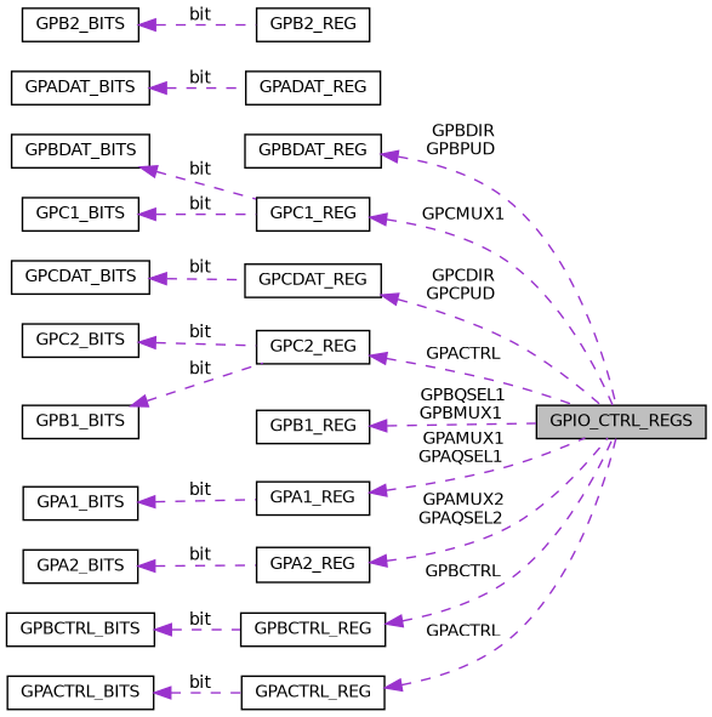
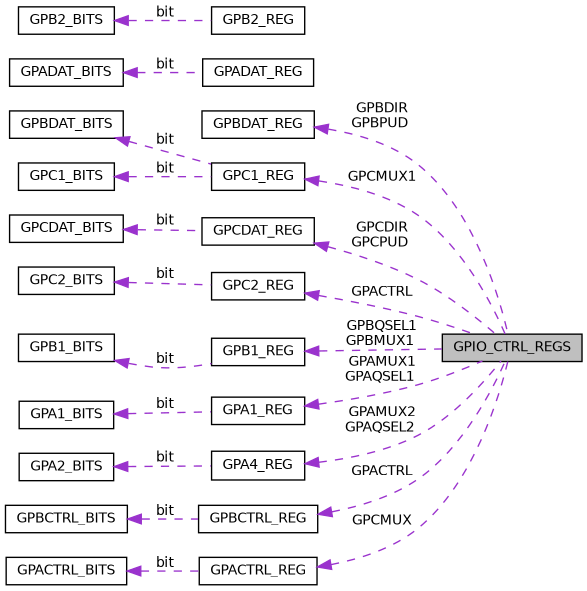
  digraph {
    rankdir=LR
    node [color=black fillcolor=white fontname=Helvetica fontsize=10 shape=record style=filled]
    edge [color=darkorchid3 dir=back fontname=Helvetica fontsize=10 labelfontname=Helvetica labelfontsize=10 style=dashed]
    n1 [fillcolor=grey75 fontcolor=black height=0.2 label=GPIO_CTRL_REGS width=0.4]
    n2 [height=0.2 label=GPBDAT_REG width=0.4]
    n3 [height=0.2 label=GPBDAT_BITS width=0.4]
    n4 [height=0.2 label=GPC1_REG width=0.4]
    n5 [height=0.2 label=GPCDAT_REG width=0.4]
    n6 [height=0.2 label=GPCDAT_BITS width=0.4]
    n7 [height=0.2 label=GPC1_BITS width=0.4]
    n8 [height=0.2 label=GPADAT_REG width=0.4]
    n9 [height=0.2 label=GPADAT_BITS width=0.4]
    n10 [height=0.2 label=GPC2_REG width=0.4]
    n11 [height=0.2 label=GPC2_BITS width=0.4]
    n12 [height=0.2 label=GPB1_REG width=0.4]
    n13 [height=0.2 label=GPB1_BITS width=0.4]
    n14 [height=0.2 label=GPB2_REG width=0.4]
    n15 [height=0.2 label=GPB2_BITS width=0.4]
    n16 [height=0.2 label=GPA1_REG width=0.4]
    n17 [height=0.2 label=GPA1_BITS width=0.4]
-   n18 [height=0.2 label=GPA2_REG width=0.4]
+   n18 [height=0.2 label=GPA4_REG width=0.4]
    n19 [height=0.2 label=GPA2_BITS width=0.4]
    n20 [height=0.2 label=GPBCTRL_REG width=0.4]
    n21 [height=0.2 label=GPBCTRL_BITS width=0.4]
    n22 [height=0.2 label=GPACTRL_REG width=0.4]
    n23 [height=0.2 label=GPACTRL_BITS width=0.4]
    n2 -> n1 [label=" GPBDIR\nGPBPUD"]
    n3 -> n4 [label=" bit"]
    n4 -> n1 [label=" GPCMUX1"]
    n5 -> n1 [label=" GPCDIR\nGPCPUD"]
    n6 -> n5 [label=" bit"]
    n7 -> n4 [label=" bit"]
    n9 -> n8 [label=" bit"]
    n10 -> n1 [label=" GPACTRL"]
    n11 -> n10 [label=" bit"]
    n12 -> n1 [label=" GPBQSEL1\nGPBMUX1"]
-   n13 -> n10 [label=" bit"]
+   n13 -> n12 [label=" bit"]
    n15 -> n14 [label=" bit"]
    n16 -> n1 [label=" GPAMUX1\nGPAQSEL1"]
    n17 -> n16 [label=" bit"]
    n18 -> n1 [label=" GPAMUX2\nGPAQSEL2"]
    n19 -> n18 [label=" bit"]
-   n20 -> n1 [label=" GPBCTRL"]
+   n20 -> n1 [label=" GPACTRL"]
    n21 -> n20 [label=" bit"]
-   n22 -> n1 [label=" GPACTRL"]
+   n22 -> n1 [label=" GPCMUX"]
    n23 -> n22 [label=" bit"]
  }
